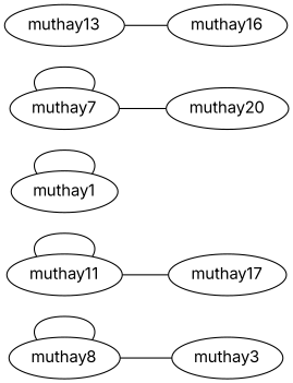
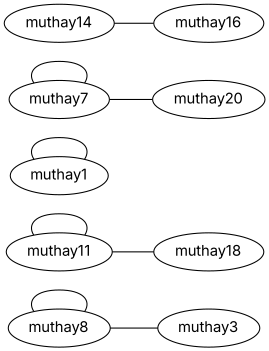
  graph {
    fontname=Inter
    rankdir=LR
    node [fontname=Inter]
    edge [fontname=Inter]
    n1 [label=muthay8]
    muthay3
    muthay11
-   muthay18 [label=muthay17]
+   muthay18
    muthay1
    muthay7
    muthay20
-   muthay13
+   muthay13 [label=muthay14]
    muthay16
    n1 -- n1
    n1 -- muthay3
    muthay11 -- muthay11
    muthay11 -- muthay18
    muthay1 -- muthay1
    muthay7 -- muthay7
    muthay7 -- muthay20
    muthay13 -- muthay16
  }
